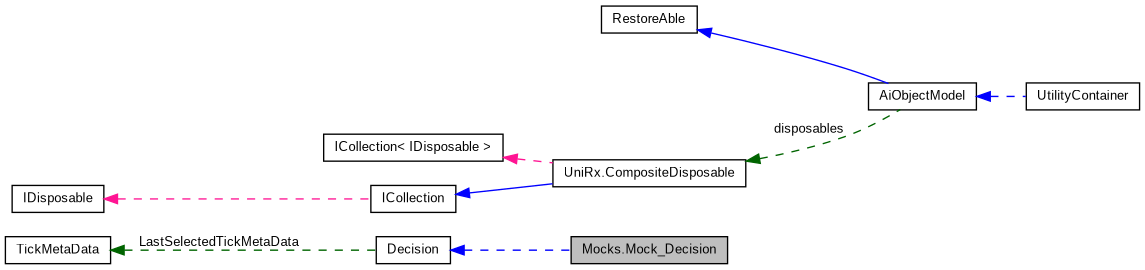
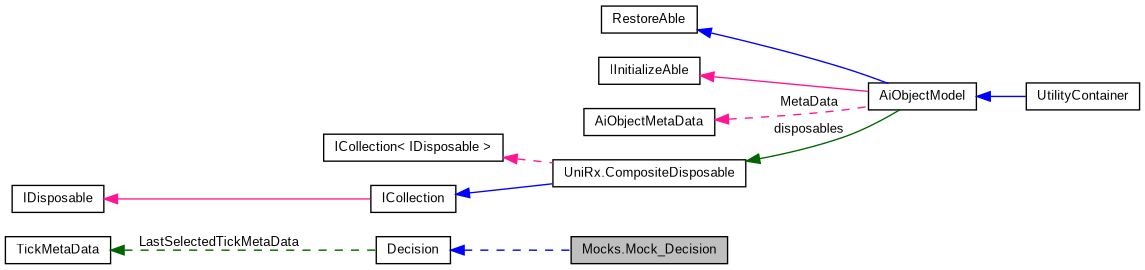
  digraph {
    fontname="Liberation Sans"
    rankdir=LR
    node [color=black fillcolor=white fontname="Liberation Sans" fontsize=10 shape=record style=filled]
    edge [color=blue dir=back fontname="Liberation Sans" fontsize=10 labelfontname=Helvetica labelfontsize=10 style=dashed]
    n1 [fillcolor=grey75 fontcolor=black height=0.2 label="Mocks.Mock_Decision" width=0.4]
    n2 [height=0.2 label=Decision width=0.4]
    n3 [height=0.2 label=UtilityContainer width=0.4]
    n4 [height=0.2 label=AiObjectModel width=0.4]
    n5 [height=0.2 label=RestoreAble width=0.4]
+   n6 [height=0.2 label=IInitializeAble width=0.4]
+   n7 [height=0.2 label=AiObjectMetaData width=0.4]
    n8 [height=0.2 label="UniRx.CompositeDisposable" width=0.4]
    n9 [height=0.2 label="ICollection\< IDisposable \>" width=0.4]
    n10 [height=0.2 label=IDisposable width=0.4]
    n11 [height=0.2 label=ICollection width=0.4]
    n12 [height=0.2 label=TickMetaData width=0.4]
    n2 -> n1
-   n4 -> n3
+   n4 -> n3 [style=solid]
    n5 -> n4 [style=solid]
-   n8 -> n4 [color=darkgreen label=" disposables"]
+   n6 -> n4 [color=deeppink style=solid]
+   n7 -> n4 [color=deeppink label=" MetaData"]
+   n8 -> n4 [color=darkgreen label=" disposables" style=solid]
    n9 -> n8 [color=deeppink]
-   n10 -> n11 [color=deeppink]
+   n10 -> n11 [color=deeppink style=solid]
    n11 -> n8 [style=solid]
    n12 -> n2 [color=darkgreen label=" LastSelectedTickMetaData"]
  }
